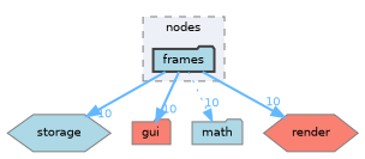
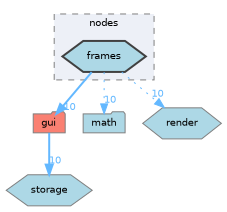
  digraph {
    compound=true
    node [color=grey50 fillcolor=lightblue fontname=Helvetica fontsize=10 shape=hexagon style=filled]
    edge [color=steelblue1 fontcolor=steelblue1 fontname=Helvetica fontsize=10 headlabel=10 labeldistance=1.5 labelfontname=Helvetica labelfontsize=10 style=bold]
-   n1 [color=grey25 height=0.2 label=frames shape=folder style="filled,bold" width=0.4]
+   n1 [color=grey25 height=0.2 label=frames style="filled,bold" width=0.4]
    n2 [height=0.2 label=storage width=0.4]
    n3 [fillcolor=salmon height=0.2 label=gui shape=folder width=0.4]
    n4 [height=0.2 label=math shape=folder width=0.4]
-   n5 [fillcolor=salmon height=0.2 label=render width=0.4]
+   n5 [height=0.2 label=render width=0.4]
    subgraph cluster_1 {
      bgcolor="#edf0f7"
      fontname=Helvetica
      fontsize=10
      label=nodes
      pencolor=grey50
      style="filled,dashed"
      n1
    }
-   n1 -> n2
+   n3 -> n2
    n1 -> n3
    n1 -> n4 [style=dotted]
-   n1 -> n5
+   n1 -> n5 [style=dotted]
  }
